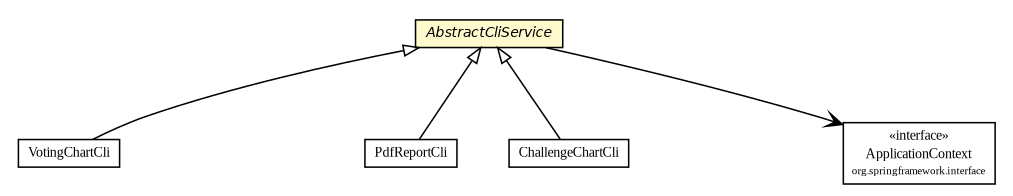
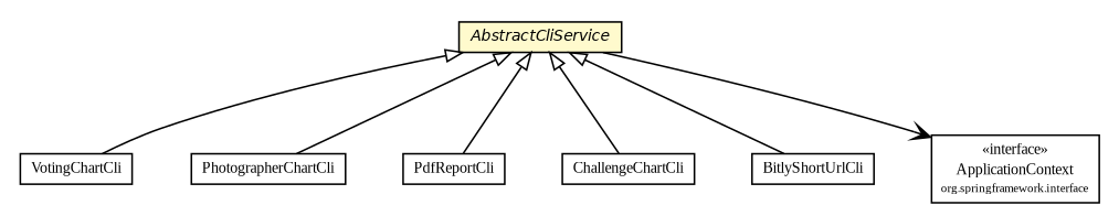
  digraph {
    fontname="Liberation Serif"
    node [fontcolor=black fontname="Liberation Serif" fontsize=9.0 shape=plaintext]
    edge [arrowtail=empty dir=back fontname="Liberation Serif" fontsize=10 headport=p labelfontname=Helvetica labelfontsize=10 tailport=p]
    n1 [label=<<table border="0" cellborder="1" cellspacing="0" cellpadding="2" port="p" href="./VotingChartCli.html"> 		<tr><td><table border="0" cellspacing="0" cellpadding="1"> 			<tr><td> VotingChartCli </td></tr> 		</table></td></tr> 		</table>>]
+   n2 [label=<<table border="0" cellborder="1" cellspacing="0" cellpadding="2" port="p" href="./PhotographerChartCli.html"> 		<tr><td><table border="0" cellspacing="0" cellpadding="1"> 			<tr><td> PhotographerChartCli </td></tr> 		</table></td></tr> 		</table>>]
    n3 [label=<<table border="0" cellborder="1" cellspacing="0" cellpadding="2" port="p" href="./PdfReportCli.html"> 		<tr><td><table border="0" cellspacing="0" cellpadding="1"> 			<tr><td> PdfReportCli </td></tr> 		</table></td></tr> 		</table>>]
    n4 [label=<<table border="0" cellborder="1" cellspacing="0" cellpadding="2" port="p" href="./ChallengeChartCli.html"> 		<tr><td><table border="0" cellspacing="0" cellpadding="1"> 			<tr><td> ChallengeChartCli </td></tr> 		</table></td></tr> 		</table>>]
+   n5 [label=<<table border="0" cellborder="1" cellspacing="0" cellpadding="2" port="p" href="./BitlyShortUrlCli.html"> 		<tr><td><table border="0" cellspacing="0" cellpadding="1"> 			<tr><td> BitlyShortUrlCli </td></tr> 		</table></td></tr> 		</table>>]
    n6 [label=<<table border="0" cellborder="1" cellspacing="0" cellpadding="2" port="p" bgcolor="lemonChiffon" href="./AbstractCliService.html"> 		<tr><td><table border="0" cellspacing="0" cellpadding="1"> 			<tr><td><font face="Helvetica-Oblique"> AbstractCliService </font></td></tr> 		</table></td></tr> 		</table>>]
    n7 [label=<<table border="0" cellborder="1" cellspacing="0" cellpadding="2" port="p"> 		<tr><td><table border="0" cellspacing="0" cellpadding="1"> 			<tr><td> &laquo;interface&raquo; </td></tr> 			<tr><td> ApplicationContext </td></tr> 			<tr><td><font point-size="7.0"> org.springframework.interface </font></td></tr> 		</table></td></tr> 		</table>>]
    n6 -> n1
+   n6 -> n2
    n6 -> n3
    n6 -> n4
+   n6 -> n5
    n6 -> n7 [arrowhead=open color=black fontcolor=black fontsize=10.0 arrowtail="" dir=""]
  }
